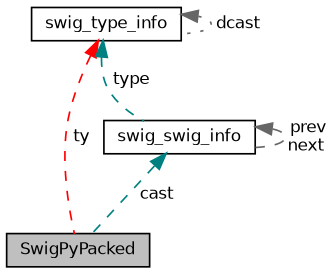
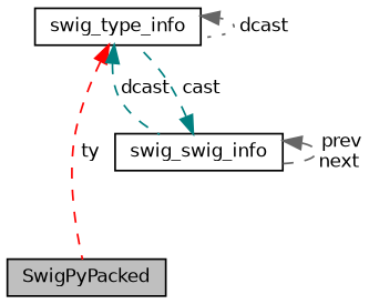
  digraph {
    node [color=black fillcolor=white fontname=Helvetica fontsize=10 shape=record style=filled]
    edge [color=gray40 dir=back fontname=Helvetica fontsize=10 labelfontname=Helvetica labelfontsize=10 style=dashed]
    n1 [fillcolor=grey75 fontcolor=black height=0.2 label=SwigPyPacked width=0.4]
    n2 [height=0.2 label=swig_type_info width=0.4]
    n3 [height=0.2 label=swig_swig_info width=0.4]
    n2 -> n1 [color=red label=" ty"]
    n2 -> n2 [label=" dcast" style=dotted]
-   n2 -> n3 [color=teal label=" type"]
-   n3 -> n1 [color=teal label=" cast"]
+   n2 -> n3 [color=teal label=" dcast"]
+   n3 -> n2 [color=teal label=" cast"]
    n3 -> n3 [label=" prev\nnext"]
  }
